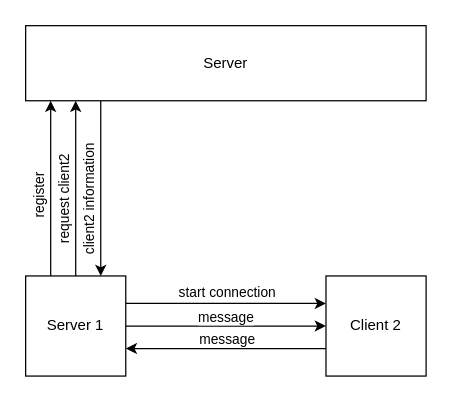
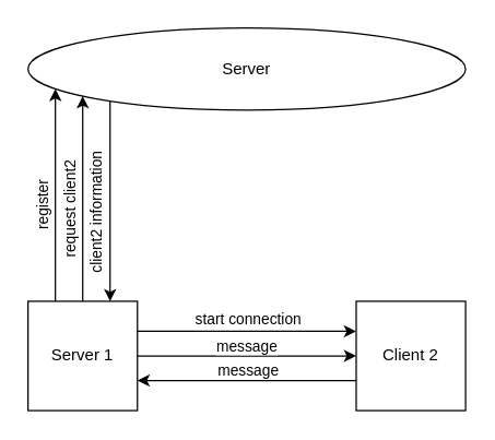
  <mxCell id="0" />
  <mxCell id="1" parent="0" />
  <mxCell id="2" style="edgeStyle=elbowEdgeStyle;rounded=0;orthogonalLoop=1;jettySize=auto;html=1;" edge="1" parent="1" source="10" target="16"><mxGeometry relative="1" as="geometry"><Array as="points"><mxPoint x="40" y="130" /></Array></mxGeometry></mxCell>
  <mxCell id="3" value="register" style="edgeLabel;html=1;align=center;verticalAlign=middle;resizable=0;points=[];rotation=-90;" vertex="1" connectable="0" parent="2"><mxGeometry x="-0.107" y="1" relative="1" as="geometry"><mxPoint x="-9" as="offset" /></mxGeometry></mxCell>
  <mxCell id="4" style="edgeStyle=elbowEdgeStyle;rounded=0;orthogonalLoop=1;jettySize=auto;html=1;" edge="1" parent="1" source="10" target="16"><mxGeometry relative="1" as="geometry" /></mxCell>
  <mxCell id="5" value="request client2" style="edgeLabel;html=1;align=center;verticalAlign=middle;resizable=0;points=[];rotation=-90;" vertex="1" connectable="0" parent="4"><mxGeometry x="0.237" y="-3" relative="1" as="geometry"><mxPoint x="-13" y="27" as="offset" /></mxGeometry></mxCell>
  <mxCell id="6" style="edgeStyle=elbowEdgeStyle;rounded=0;orthogonalLoop=1;jettySize=auto;html=1;" edge="1" parent="1"><mxGeometry relative="1" as="geometry"><mxPoint x="100" y="242" as="sourcePoint" /><mxPoint x="260" y="242" as="targetPoint" /></mxGeometry></mxCell>
  <mxCell id="7" value="start connection" style="edgeLabel;html=1;align=center;verticalAlign=middle;resizable=0;points=[];" vertex="1" connectable="0" parent="6"><mxGeometry x="0.362" y="2" relative="1" as="geometry"><mxPoint x="-29" y="-8" as="offset" /></mxGeometry></mxCell>
  <mxCell id="8" style="edgeStyle=orthogonalEdgeStyle;rounded=0;orthogonalLoop=1;jettySize=auto;html=1;" edge="1" parent="1" source="10" target="13"><mxGeometry relative="1" as="geometry" /></mxCell>
  <mxCell id="9" value="message" style="edgeLabel;html=1;align=center;verticalAlign=middle;resizable=0;points=[];" vertex="1" connectable="0" parent="8"><mxGeometry x="0.206" y="1" relative="1" as="geometry"><mxPoint x="-17" y="-7" as="offset" /></mxGeometry></mxCell>
  <mxCell id="10" value="&lt;div&gt;Server 1&lt;/div&gt;" style="whiteSpace=wrap;html=1;aspect=fixed;" vertex="1" parent="1"><mxGeometry x="20" y="220" width="80" height="80" as="geometry" /></mxCell>
  <mxCell id="11" style="edgeStyle=elbowEdgeStyle;rounded=0;orthogonalLoop=1;jettySize=auto;html=1;" edge="1" parent="1"><mxGeometry relative="1" as="geometry"><mxPoint x="260" y="278" as="sourcePoint" /><mxPoint x="100" y="278" as="targetPoint" /></mxGeometry></mxCell>
  <mxCell id="12" value="message" style="edgeLabel;html=1;align=center;verticalAlign=middle;resizable=0;points=[];" vertex="1" connectable="0" parent="11"><mxGeometry x="0.414" y="1" relative="1" as="geometry"><mxPoint x="33" y="-9" as="offset" /></mxGeometry></mxCell>
  <mxCell id="13" value="Client 2" style="whiteSpace=wrap;html=1;aspect=fixed;" vertex="1" parent="1"><mxGeometry x="260" y="220" width="80" height="80" as="geometry" /></mxCell>
  <mxCell id="14" style="edgeStyle=elbowEdgeStyle;rounded=0;orthogonalLoop=1;jettySize=auto;html=1;" edge="1" parent="1" source="16" target="10"><mxGeometry relative="1" as="geometry"><Array as="points"><mxPoint x="80" y="110" /><mxPoint x="80" y="90" /></Array></mxGeometry></mxCell>
  <mxCell id="15" value="client2 information" style="edgeLabel;html=1;align=center;verticalAlign=middle;resizable=0;points=[];rotation=-90;" vertex="1" connectable="0" parent="14"><mxGeometry x="-0.297" y="3" relative="1" as="geometry"><mxPoint x="-13" y="31" as="offset" /></mxGeometry></mxCell>
- <mxCell id="16" value="Server" style="rounded=0;whiteSpace=wrap;html=1;" vertex="1" parent="1"><mxGeometry x="20" y="20" width="320" height="60" as="geometry" /></mxCell>
+ <mxCell id="16" value="Server" style="ellipse;whiteSpace=wrap;html=1;" vertex="1" parent="1"><mxGeometry x="20" y="20" width="320" height="60" as="geometry" /></mxCell>
